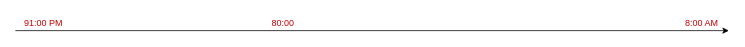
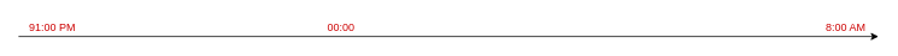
  <mxCell id="0" />
  <mxCell id="1" parent="0" />
  <mxCell id="2" value="" style="group" vertex="1" connectable="0" parent="1"><mxGeometry x="20" y="20" width="951" height="20" as="geometry" /></mxCell>
  <mxCell id="3" value="" style="endArrow=classic;html=1;" edge="1" parent="2"><mxGeometry width="50" height="50" relative="1" as="geometry"><mxPoint y="20" as="sourcePoint" /><mxPoint x="951" y="20" as="targetPoint" /></mxGeometry></mxCell>
  <mxCell id="4" value="91:00 PM" style="text;html=1;resizable=0;points=[];autosize=1;align=left;verticalAlign=top;spacingTop=-4;fontColor=#CC0000;" vertex="1" parent="2"><mxGeometry x="10" width="70" height="20" as="geometry" /></mxCell>
  <mxCell id="5" value="8:00 AM&lt;br&gt;" style="text;html=1;resizable=0;points=[];autosize=1;align=left;verticalAlign=top;spacingTop=-4;fontColor=#CC0000;" vertex="1" parent="2"><mxGeometry x="891" width="60" height="20" as="geometry" /></mxCell>
- <mxCell id="6" value="80:00" style="text;html=1;resizable=0;points=[];autosize=1;align=left;verticalAlign=top;spacingTop=-4;fontColor=#CC0000;" vertex="1" parent="2"><mxGeometry x="340" width="50" height="20" as="geometry" /></mxCell>
+ <mxCell id="6" value="00:00" style="text;html=1;resizable=0;points=[];autosize=1;align=left;verticalAlign=top;spacingTop=-4;fontColor=#CC0000;" vertex="1" parent="2"><mxGeometry x="340" width="50" height="20" as="geometry" /></mxCell>
